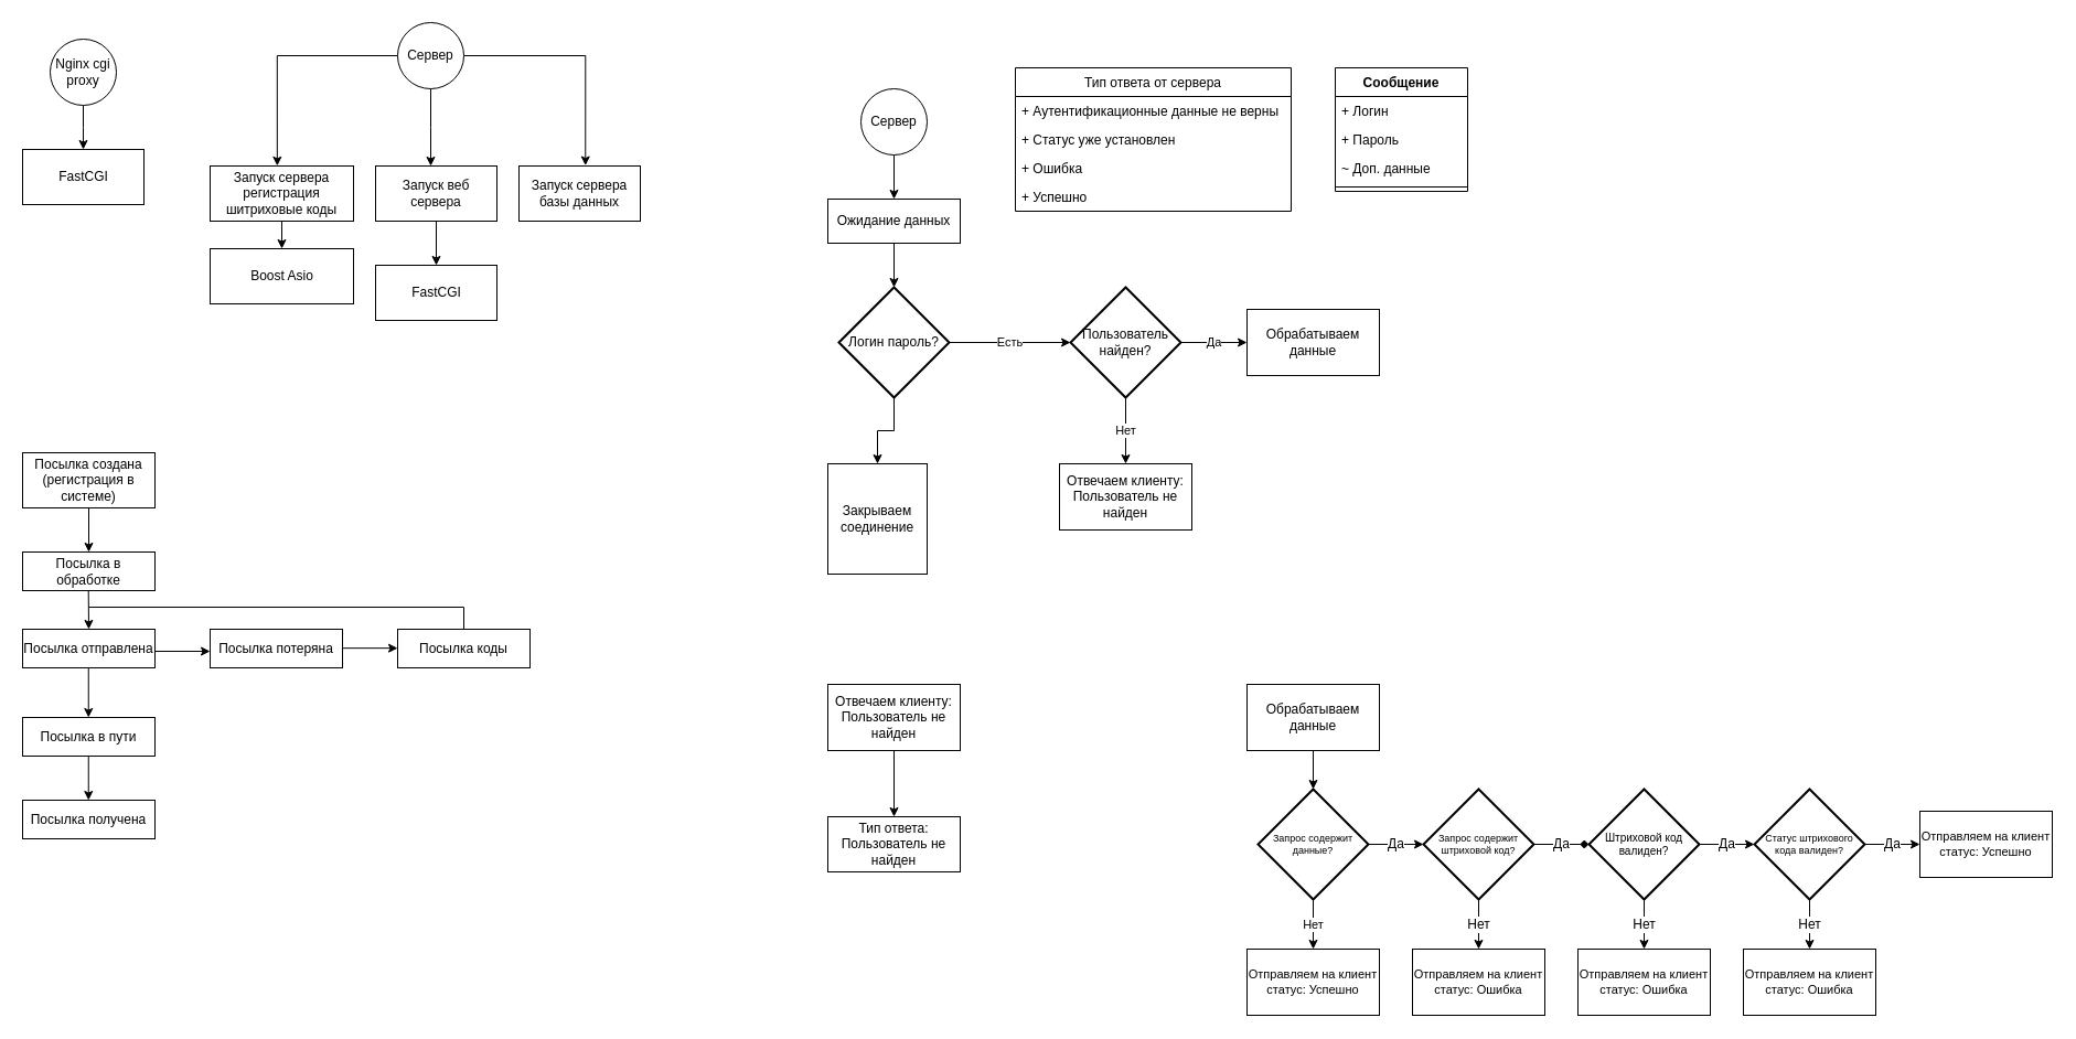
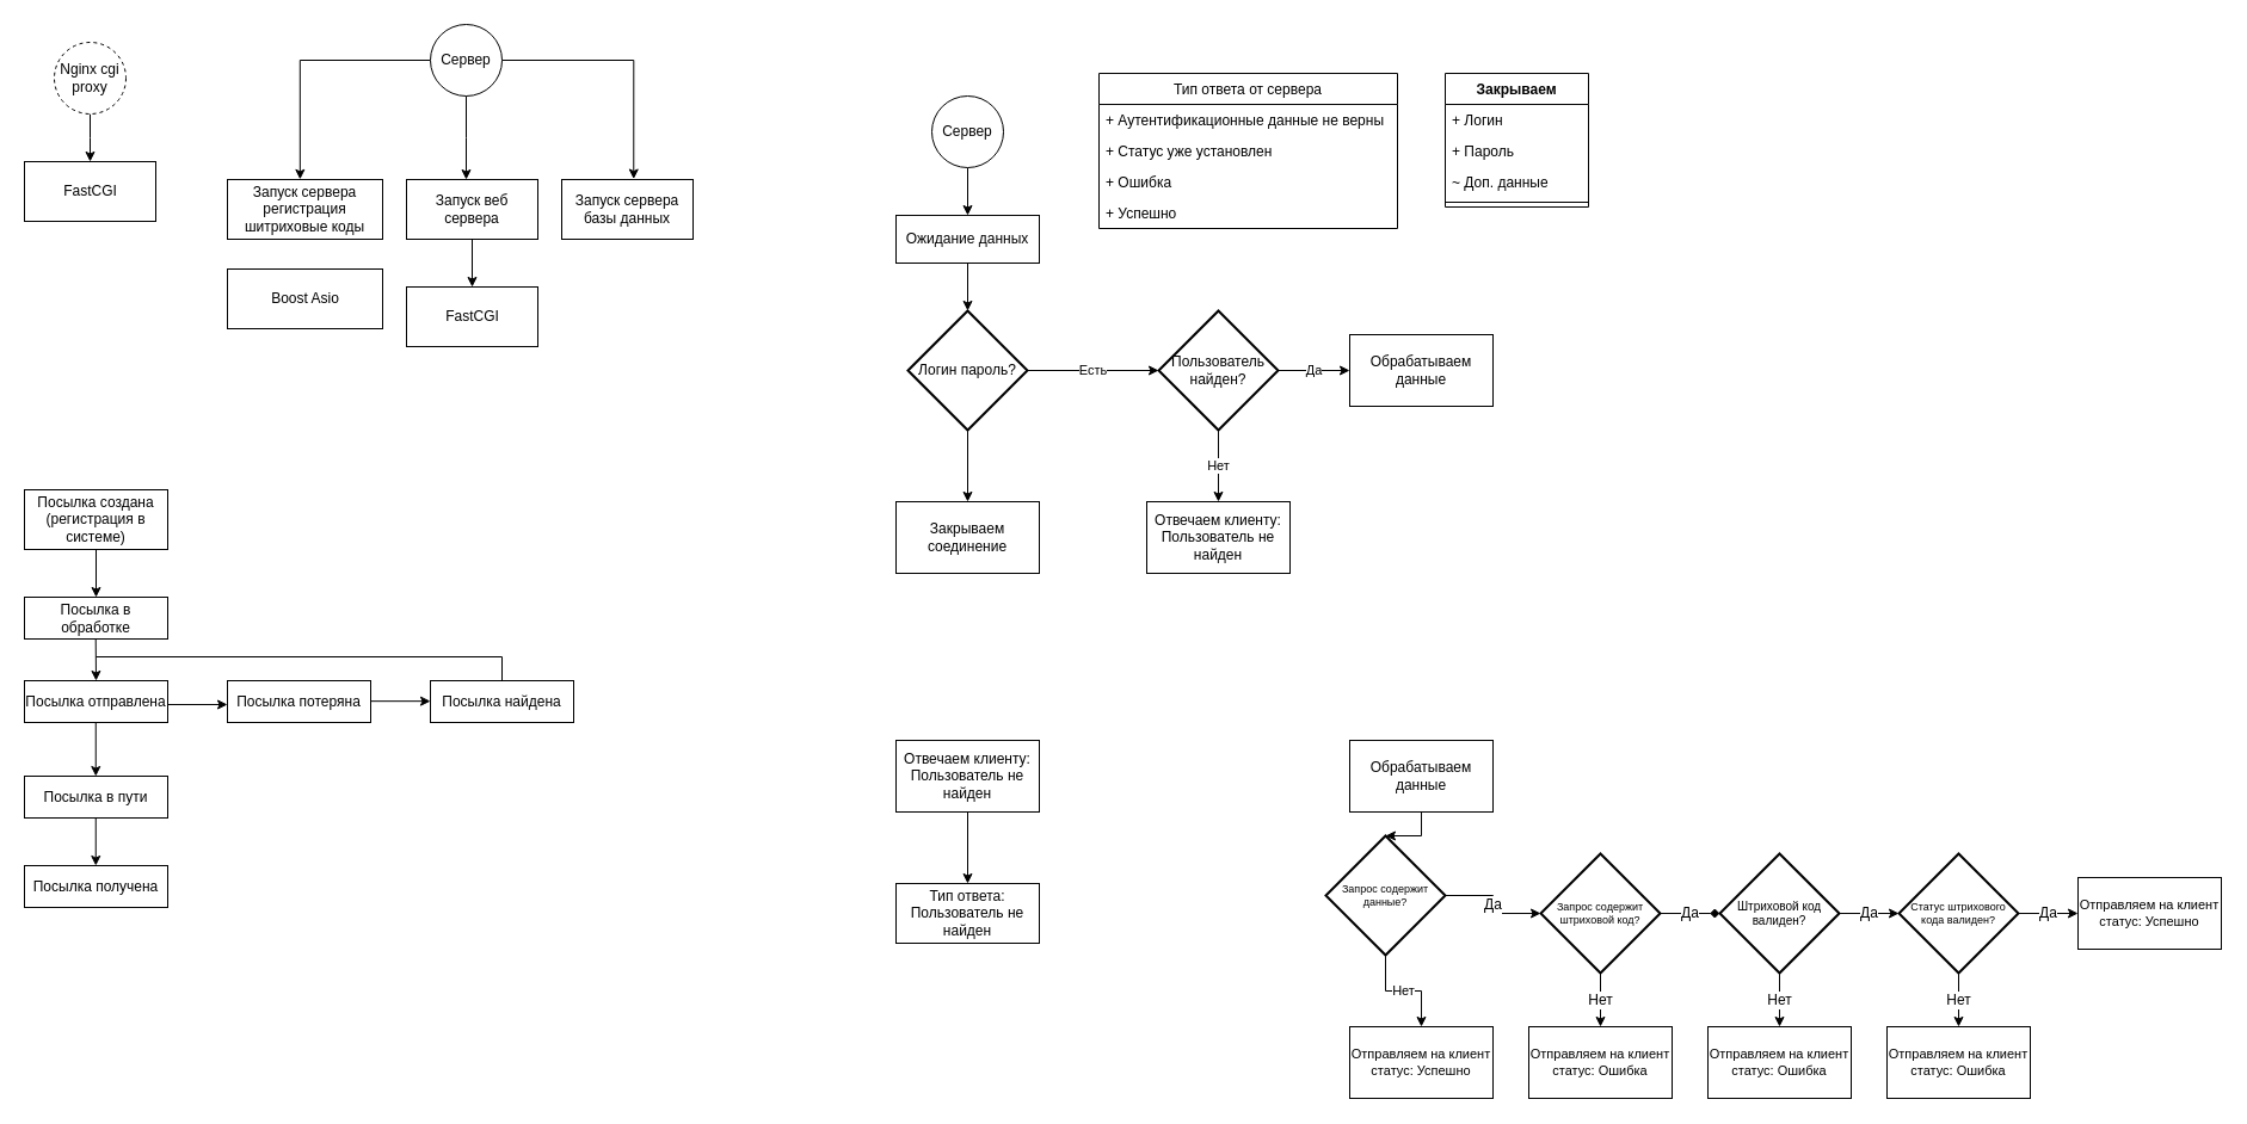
  <mxCell id="0" />
  <mxCell id="1" parent="0" />
  <mxCell id="2" value="" style="endArrow=classic;html=1;" edge="1" parent="1"><mxGeometry width="50" height="50" relative="1" as="geometry"><mxPoint x="810" y="140" as="sourcePoint" /><mxPoint x="810" y="180" as="targetPoint" /></mxGeometry></mxCell>
  <mxCell id="3" value="Сервер" style="ellipse;whiteSpace=wrap;html=1;aspect=fixed;" vertex="1" parent="1"><mxGeometry x="780" y="80" width="60" height="60" as="geometry" /></mxCell>
  <mxCell id="4" style="edgeStyle=orthogonalEdgeStyle;rounded=0;orthogonalLoop=1;jettySize=auto;html=1;entryX=0.5;entryY=0;entryDx=0;entryDy=0;entryPerimeter=0;" edge="1" parent="1" source="5" target="8"><mxGeometry relative="1" as="geometry" /></mxCell>
  <mxCell id="5" value="Ожидание данных" style="rounded=0;whiteSpace=wrap;html=1;" vertex="1" parent="1"><mxGeometry x="750" y="180" width="120" height="40" as="geometry" /></mxCell>
  <mxCell id="6" value="Есть" style="edgeStyle=orthogonalEdgeStyle;rounded=0;orthogonalLoop=1;jettySize=auto;html=1;" edge="1" parent="1" source="8"><mxGeometry relative="1" as="geometry"><mxPoint x="970" y="310" as="targetPoint" /></mxGeometry></mxCell>
  <mxCell id="7" style="edgeStyle=orthogonalEdgeStyle;rounded=0;orthogonalLoop=1;jettySize=auto;html=1;entryX=0.5;entryY=0;entryDx=0;entryDy=0;" edge="1" parent="1" source="8" target="13"><mxGeometry relative="1" as="geometry" /></mxCell>
  <mxCell id="8" value="Логин пароль?" style="strokeWidth=2;html=1;shape=mxgraph.flowchart.decision;whiteSpace=wrap;" vertex="1" parent="1"><mxGeometry x="760" y="260" width="100" height="100" as="geometry" /></mxCell>
  <mxCell id="9" value="Да" style="edgeStyle=orthogonalEdgeStyle;rounded=0;orthogonalLoop=1;jettySize=auto;html=1;entryX=0;entryY=0.5;entryDx=0;entryDy=0;" edge="1" parent="1" source="11" target="12"><mxGeometry relative="1" as="geometry" /></mxCell>
  <mxCell id="10" value="Нет" style="edgeStyle=orthogonalEdgeStyle;rounded=0;orthogonalLoop=1;jettySize=auto;html=1;entryX=0.5;entryY=0;entryDx=0;entryDy=0;" edge="1" parent="1" source="11" target="14"><mxGeometry relative="1" as="geometry" /></mxCell>
  <mxCell id="11" value="Пользователь найден?" style="strokeWidth=2;html=1;shape=mxgraph.flowchart.decision;whiteSpace=wrap;" vertex="1" parent="1"><mxGeometry x="970" y="260" width="100" height="100" as="geometry" /></mxCell>
  <mxCell id="12" value="Обрабатываем данные" style="rounded=0;whiteSpace=wrap;html=1;" vertex="1" parent="1"><mxGeometry x="1130" y="280" width="120" height="60" as="geometry" /></mxCell>
- <mxCell id="13" value="Закрываем соединение" style="rounded=0;whiteSpace=wrap;html=1;" vertex="1" parent="1"><mxGeometry x="750" y="420" width="90" height="100" as="geometry" /></mxCell>
+ <mxCell id="13" value="Закрываем соединение" style="rounded=0;whiteSpace=wrap;html=1;" vertex="1" parent="1"><mxGeometry x="750" y="420" width="120" height="60" as="geometry" /></mxCell>
  <mxCell id="14" value="Отвечаем клиенту: Пользователь не найден" style="rounded=0;whiteSpace=wrap;html=1;" vertex="1" parent="1"><mxGeometry x="960" y="420" width="120" height="60" as="geometry" /></mxCell>
  <mxCell id="15" style="edgeStyle=orthogonalEdgeStyle;rounded=0;orthogonalLoop=1;jettySize=auto;html=1;entryX=0.5;entryY=0;entryDx=0;entryDy=0;" edge="1" parent="1" source="21" target="22"><mxGeometry relative="1" as="geometry" /></mxCell>
- <mxCell id="16" value="Сообщение" style="swimlane;fontStyle=1;align=center;verticalAlign=top;childLayout=stackLayout;horizontal=1;startSize=26;horizontalStack=0;resizeParent=1;resizeParentMax=0;resizeLast=0;collapsible=1;marginBottom=0;" vertex="1" parent="1"><mxGeometry x="1210" y="61" width="120" height="112" as="geometry" /></mxCell>
+ <mxCell id="16" value="Закрываем" style="swimlane;fontStyle=1;align=center;verticalAlign=top;childLayout=stackLayout;horizontal=1;startSize=26;horizontalStack=0;resizeParent=1;resizeParentMax=0;resizeLast=0;collapsible=1;marginBottom=0;" vertex="1" parent="1"><mxGeometry x="1210" y="61" width="120" height="112" as="geometry" /></mxCell>
  <mxCell id="17" value="+ Логин" style="text;strokeColor=none;fillColor=none;align=left;verticalAlign=top;spacingLeft=4;spacingRight=4;overflow=hidden;rotatable=0;points=[[0,0.5],[1,0.5]];portConstraint=eastwest;" vertex="1" parent="16"><mxGeometry y="26" width="120" height="26" as="geometry" /></mxCell>
  <mxCell id="18" value="+ Пароль" style="text;strokeColor=none;fillColor=none;align=left;verticalAlign=top;spacingLeft=4;spacingRight=4;overflow=hidden;rotatable=0;points=[[0,0.5],[1,0.5]];portConstraint=eastwest;" vertex="1" parent="16"><mxGeometry y="52" width="120" height="26" as="geometry" /></mxCell>
  <mxCell id="19" value="~ Доп. данные" style="text;strokeColor=none;fillColor=none;align=left;verticalAlign=top;spacingLeft=4;spacingRight=4;overflow=hidden;rotatable=0;points=[[0,0.5],[1,0.5]];portConstraint=eastwest;" vertex="1" parent="16"><mxGeometry y="78" width="120" height="26" as="geometry" /></mxCell>
  <mxCell id="20" value="" style="line;strokeWidth=1;fillColor=none;align=left;verticalAlign=middle;spacingTop=-1;spacingLeft=3;spacingRight=3;rotatable=0;labelPosition=right;points=[];portConstraint=eastwest;" vertex="1" parent="16"><mxGeometry y="104" width="120" height="8" as="geometry" /></mxCell>
  <mxCell id="21" value="Отвечаем клиенту: Пользователь не найден" style="rounded=0;whiteSpace=wrap;html=1;" vertex="1" parent="1"><mxGeometry x="750" y="620" width="120" height="60" as="geometry" /></mxCell>
  <mxCell id="22" value="Тип ответа: Пользователь не найден" style="html=1;whiteSpace=wrap;" vertex="1" parent="1"><mxGeometry x="750" y="740" width="120" height="50" as="geometry" /></mxCell>
  <mxCell id="23" style="edgeStyle=orthogonalEdgeStyle;rounded=0;orthogonalLoop=1;jettySize=auto;html=1;entryX=0.468;entryY=-0.003;entryDx=0;entryDy=0;entryPerimeter=0;" edge="1" parent="1" source="26" target="28"><mxGeometry relative="1" as="geometry" /></mxCell>
  <mxCell id="24" style="edgeStyle=orthogonalEdgeStyle;rounded=0;orthogonalLoop=1;jettySize=auto;html=1;" edge="1" parent="1" source="26"><mxGeometry relative="1" as="geometry"><mxPoint x="390" y="150" as="targetPoint" /></mxGeometry></mxCell>
  <mxCell id="25" style="edgeStyle=orthogonalEdgeStyle;rounded=0;orthogonalLoop=1;jettySize=auto;html=1;entryX=0.548;entryY=-0.009;entryDx=0;entryDy=0;entryPerimeter=0;" edge="1" parent="1" source="26" target="31"><mxGeometry relative="1" as="geometry" /></mxCell>
  <mxCell id="26" value="Сервер" style="ellipse;whiteSpace=wrap;html=1;aspect=fixed;" vertex="1" parent="1"><mxGeometry x="360" y="20" width="60" height="60" as="geometry" /></mxCell>
- <mxCell id="27" style="edgeStyle=orthogonalEdgeStyle;rounded=0;orthogonalLoop=1;jettySize=auto;html=1;entryX=0.5;entryY=0;entryDx=0;entryDy=0;" edge="1" parent="1" source="28" target="32"><mxGeometry relative="1" as="geometry" /></mxCell>
  <mxCell id="28" value="Запуск сервера регистрация шитриховые коды" style="html=1;whiteSpace=wrap;" vertex="1" parent="1"><mxGeometry x="190" y="150" width="130" height="50" as="geometry" /></mxCell>
  <mxCell id="29" style="edgeStyle=orthogonalEdgeStyle;rounded=0;orthogonalLoop=1;jettySize=auto;html=1;entryX=0.5;entryY=0;entryDx=0;entryDy=0;" edge="1" parent="1" source="30" target="33"><mxGeometry relative="1" as="geometry" /></mxCell>
  <mxCell id="30" value="Запуск веб сервера" style="html=1;whiteSpace=wrap;" vertex="1" parent="1"><mxGeometry x="340" y="150" width="110" height="50" as="geometry" /></mxCell>
  <mxCell id="31" value="Запуск сервера базы данных" style="html=1;whiteSpace=wrap;" vertex="1" parent="1"><mxGeometry x="470" y="150" width="110" height="50" as="geometry" /></mxCell>
  <mxCell id="32" value="Boost Asio" style="html=1;" vertex="1" parent="1"><mxGeometry x="190" y="225" width="130" height="50" as="geometry" /></mxCell>
  <mxCell id="33" value="FastCGI" style="html=1;" vertex="1" parent="1"><mxGeometry x="340" y="240" width="110" height="50" as="geometry" /></mxCell>
  <mxCell id="34" style="edgeStyle=orthogonalEdgeStyle;rounded=0;orthogonalLoop=1;jettySize=auto;html=1;entryX=0.5;entryY=0;entryDx=0;entryDy=0;" edge="1" parent="1" source="35"><mxGeometry relative="1" as="geometry"><mxPoint x="75" y="135" as="targetPoint" /></mxGeometry></mxCell>
- <mxCell id="35" value="Nginx cgi proxy" style="ellipse;whiteSpace=wrap;html=1;aspect=fixed;" vertex="1" parent="1"><mxGeometry x="45" y="35" width="60" height="60" as="geometry" /></mxCell>
+ <mxCell id="35" value="Nginx cgi proxy" style="ellipse;whiteSpace=wrap;html=1;aspect=fixed;dashed=1;" vertex="1" parent="1"><mxGeometry x="45" y="35" width="60" height="60" as="geometry" /></mxCell>
  <mxCell id="36" value="FastCGI" style="html=1;" vertex="1" parent="1"><mxGeometry x="20" y="135" width="110" height="50" as="geometry" /></mxCell>
  <mxCell id="37" value="Посылка создана&lt;br&gt;(регистрация в системе)" style="rounded=0;whiteSpace=wrap;html=1;" vertex="1" parent="1"><mxGeometry x="20" y="410" width="120" height="50" as="geometry" /></mxCell>
  <mxCell id="38" value="" style="endArrow=classic;html=1;" edge="1" parent="1"><mxGeometry width="50" height="50" relative="1" as="geometry"><mxPoint x="80" y="460" as="sourcePoint" /><mxPoint x="80" y="500" as="targetPoint" /></mxGeometry></mxCell>
  <mxCell id="39" value="Посылка в пути" style="rounded=0;whiteSpace=wrap;html=1;" vertex="1" parent="1"><mxGeometry x="20" y="650" width="120" height="35" as="geometry" /></mxCell>
  <mxCell id="40" value="Посылка получена" style="rounded=0;whiteSpace=wrap;html=1;" vertex="1" parent="1"><mxGeometry x="20" y="725" width="120" height="35" as="geometry" /></mxCell>
  <mxCell id="41" value="Посылка отправлена" style="rounded=0;whiteSpace=wrap;html=1;" vertex="1" parent="1"><mxGeometry x="20" y="570" width="120" height="35" as="geometry" /></mxCell>
  <mxCell id="42" value="" style="endArrow=classic;html=1;entryX=0.498;entryY=0;entryDx=0;entryDy=0;entryPerimeter=0;" edge="1" parent="1" target="39"><mxGeometry width="50" height="50" relative="1" as="geometry"><mxPoint x="79.76" y="605" as="sourcePoint" /><mxPoint x="79.76" y="645" as="targetPoint" /></mxGeometry></mxCell>
  <mxCell id="43" value="" style="endArrow=classic;html=1;" edge="1" parent="1"><mxGeometry width="50" height="50" relative="1" as="geometry"><mxPoint x="79.76" y="685" as="sourcePoint" /><mxPoint x="79.76" y="725" as="targetPoint" /></mxGeometry></mxCell>
  <mxCell id="44" value="Посылка в обработке" style="rounded=0;whiteSpace=wrap;html=1;" vertex="1" parent="1"><mxGeometry x="20" y="500" width="120" height="35" as="geometry" /></mxCell>
  <mxCell id="45" value="" style="endArrow=classic;html=1;" edge="1" parent="1"><mxGeometry width="50" height="50" relative="1" as="geometry"><mxPoint x="79.71" y="535" as="sourcePoint" /><mxPoint x="80" y="570" as="targetPoint" /></mxGeometry></mxCell>
  <mxCell id="46" value="" style="endArrow=classic;html=1;" edge="1" parent="1"><mxGeometry width="50" height="50" relative="1" as="geometry"><mxPoint x="140" y="590" as="sourcePoint" /><mxPoint x="190" y="590" as="targetPoint" /></mxGeometry></mxCell>
  <mxCell id="47" value="Посылка потеряна" style="rounded=0;whiteSpace=wrap;html=1;" vertex="1" parent="1"><mxGeometry x="190" y="570" width="120" height="35" as="geometry" /></mxCell>
- <mxCell id="48" value="Посылка коды" style="rounded=0;whiteSpace=wrap;html=1;" vertex="1" parent="1"><mxGeometry x="360" y="570" width="120" height="35" as="geometry" /></mxCell>
+ <mxCell id="48" value="Посылка найдена" style="rounded=0;whiteSpace=wrap;html=1;" vertex="1" parent="1"><mxGeometry x="360" y="570" width="120" height="35" as="geometry" /></mxCell>
  <mxCell id="49" value="" style="endArrow=classic;html=1;" edge="1" parent="1"><mxGeometry width="50" height="50" relative="1" as="geometry"><mxPoint x="310" y="587.16" as="sourcePoint" /><mxPoint x="360" y="587.16" as="targetPoint" /></mxGeometry></mxCell>
  <mxCell id="50" value="" style="endArrow=none;html=1;" edge="1" parent="1"><mxGeometry width="50" height="50" relative="1" as="geometry"><mxPoint x="420" y="570" as="sourcePoint" /><mxPoint x="420" y="550" as="targetPoint" /></mxGeometry></mxCell>
  <mxCell id="51" value="" style="endArrow=none;html=1;" edge="1" parent="1"><mxGeometry width="50" height="50" relative="1" as="geometry"><mxPoint x="420" y="550" as="sourcePoint" /><mxPoint x="80" y="550" as="targetPoint" /></mxGeometry></mxCell>
  <mxCell id="52" style="edgeStyle=orthogonalEdgeStyle;rounded=0;orthogonalLoop=1;jettySize=auto;html=1;entryX=0.5;entryY=0;entryDx=0;entryDy=0;entryPerimeter=0;fontSize=9;" edge="1" parent="1" source="53" target="61"><mxGeometry relative="1" as="geometry" /></mxCell>
  <mxCell id="53" value="Обрабатываем данные" style="rounded=0;whiteSpace=wrap;html=1;" vertex="1" parent="1"><mxGeometry x="1130" y="620" width="120" height="60" as="geometry" /></mxCell>
  <mxCell id="54" value="Тип ответа от сервера" style="swimlane;fontStyle=0;childLayout=stackLayout;horizontal=1;startSize=26;fillColor=none;horizontalStack=0;resizeParent=1;resizeParentMax=0;resizeLast=0;collapsible=1;marginBottom=0;" vertex="1" parent="1"><mxGeometry x="920" y="61" width="250" height="130" as="geometry" /></mxCell>
  <mxCell id="55" value="+ Аутентификационные данные не верны" style="text;strokeColor=none;fillColor=none;align=left;verticalAlign=top;spacingLeft=4;spacingRight=4;overflow=hidden;rotatable=0;points=[[0,0.5],[1,0.5]];portConstraint=eastwest;" vertex="1" parent="54"><mxGeometry y="26" width="250" height="26" as="geometry" /></mxCell>
  <mxCell id="56" value="+ Статус уже установлен" style="text;strokeColor=none;fillColor=none;align=left;verticalAlign=top;spacingLeft=4;spacingRight=4;overflow=hidden;rotatable=0;points=[[0,0.5],[1,0.5]];portConstraint=eastwest;" vertex="1" parent="54"><mxGeometry y="52" width="250" height="26" as="geometry" /></mxCell>
  <mxCell id="57" value="+ Ошибка" style="text;strokeColor=none;fillColor=none;align=left;verticalAlign=top;spacingLeft=4;spacingRight=4;overflow=hidden;rotatable=0;points=[[0,0.5],[1,0.5]];portConstraint=eastwest;" vertex="1" parent="54"><mxGeometry y="78" width="250" height="26" as="geometry" /></mxCell>
  <mxCell id="58" value="+ Успешно" style="text;strokeColor=none;fillColor=none;align=left;verticalAlign=top;spacingLeft=4;spacingRight=4;overflow=hidden;rotatable=0;points=[[0,0.5],[1,0.5]];portConstraint=eastwest;" vertex="1" parent="54"><mxGeometry y="104" width="250" height="26" as="geometry" /></mxCell>
  <mxCell id="59" value="Нет" style="edgeStyle=orthogonalEdgeStyle;rounded=0;orthogonalLoop=1;jettySize=auto;html=1;entryX=0.5;entryY=0;entryDx=0;entryDy=0;fontSize=11;" edge="1" parent="1" source="61" target="62"><mxGeometry relative="1" as="geometry" /></mxCell>
  <mxCell id="60" value="Да" style="edgeStyle=orthogonalEdgeStyle;rounded=0;orthogonalLoop=1;jettySize=auto;html=1;entryX=0;entryY=0.5;entryDx=0;entryDy=0;entryPerimeter=0;fontSize=12;" edge="1" parent="1" source="61" target="65"><mxGeometry relative="1" as="geometry" /></mxCell>
- <mxCell id="61" value="Запрос содержит данные?" style="strokeWidth=2;html=1;shape=mxgraph.flowchart.decision;whiteSpace=wrap;fontSize=9;" vertex="1" parent="1"><mxGeometry x="1140" y="715" width="100" height="100" as="geometry" /></mxCell>
+ <mxCell id="61" value="Запрос содержит данные?" style="strokeWidth=2;html=1;shape=mxgraph.flowchart.decision;whiteSpace=wrap;fontSize=9;" vertex="1" parent="1"><mxGeometry x="1110" y="700" width="100" height="100" as="geometry" /></mxCell>
  <mxCell id="62" value="Отправляем на клиент статус: Успешно" style="rounded=0;whiteSpace=wrap;html=1;fontSize=11;" vertex="1" parent="1"><mxGeometry x="1130" y="860" width="120" height="60" as="geometry" /></mxCell>
  <mxCell id="63" value="Нет" style="edgeStyle=orthogonalEdgeStyle;rounded=0;orthogonalLoop=1;jettySize=auto;html=1;entryX=0.5;entryY=0;entryDx=0;entryDy=0;fontSize=12;" edge="1" parent="1" source="65" target="66"><mxGeometry relative="1" as="geometry" /></mxCell>
  <mxCell id="64" value="Да" style="edgeStyle=orthogonalEdgeStyle;rounded=0;orthogonalLoop=1;jettySize=auto;html=1;entryX=0;entryY=0.5;entryDx=0;entryDy=0;entryPerimeter=0;fontSize=12;endArrow=diamond;" edge="1" parent="1" source="65" target="69"><mxGeometry relative="1" as="geometry" /></mxCell>
  <mxCell id="65" value="Запрос содержит штриховой код?" style="strokeWidth=2;html=1;shape=mxgraph.flowchart.decision;whiteSpace=wrap;fontSize=9;" vertex="1" parent="1"><mxGeometry x="1290" y="715" width="100" height="100" as="geometry" /></mxCell>
  <mxCell id="66" value="Отправляем на клиент статус: Ошибка" style="rounded=0;whiteSpace=wrap;html=1;fontSize=11;" vertex="1" parent="1"><mxGeometry x="1280" y="860" width="120" height="60" as="geometry" /></mxCell>
  <mxCell id="67" value="Нет" style="edgeStyle=orthogonalEdgeStyle;rounded=0;orthogonalLoop=1;jettySize=auto;html=1;entryX=0.5;entryY=0;entryDx=0;entryDy=0;fontSize=12;" edge="1" parent="1" source="69" target="70"><mxGeometry relative="1" as="geometry" /></mxCell>
  <mxCell id="68" value="Да" style="edgeStyle=orthogonalEdgeStyle;rounded=0;orthogonalLoop=1;jettySize=auto;html=1;entryX=0;entryY=0.5;entryDx=0;entryDy=0;entryPerimeter=0;fontSize=12;" edge="1" parent="1" source="69" target="73"><mxGeometry relative="1" as="geometry" /></mxCell>
  <mxCell id="69" value="Штриховой код валиден?" style="strokeWidth=2;html=1;shape=mxgraph.flowchart.decision;whiteSpace=wrap;fontSize=10;" vertex="1" parent="1"><mxGeometry x="1440" y="715" width="100" height="100" as="geometry" /></mxCell>
  <mxCell id="70" value="Отправляем на клиент статус: Ошибка" style="rounded=0;whiteSpace=wrap;html=1;fontSize=11;" vertex="1" parent="1"><mxGeometry x="1430" y="860" width="120" height="60" as="geometry" /></mxCell>
  <mxCell id="71" value="Нет" style="edgeStyle=orthogonalEdgeStyle;rounded=0;orthogonalLoop=1;jettySize=auto;html=1;entryX=0.5;entryY=0;entryDx=0;entryDy=0;fontSize=12;" edge="1" parent="1" source="73" target="74"><mxGeometry relative="1" as="geometry" /></mxCell>
  <mxCell id="72" value="Да" style="edgeStyle=orthogonalEdgeStyle;rounded=0;orthogonalLoop=1;jettySize=auto;html=1;entryX=0;entryY=0.5;entryDx=0;entryDy=0;entryPerimeter=0;fontSize=12;" edge="1" parent="1" source="73"><mxGeometry relative="1" as="geometry"><mxPoint x="1740" y="765" as="targetPoint" /></mxGeometry></mxCell>
  <mxCell id="73" value="Статус штрихового кода валиден?" style="strokeWidth=2;html=1;shape=mxgraph.flowchart.decision;whiteSpace=wrap;fontSize=9;" vertex="1" parent="1"><mxGeometry x="1590" y="715" width="100" height="100" as="geometry" /></mxCell>
  <mxCell id="74" value="Отправляем на клиент статус: Ошибка" style="rounded=0;whiteSpace=wrap;html=1;fontSize=11;" vertex="1" parent="1"><mxGeometry x="1580" y="860" width="120" height="60" as="geometry" /></mxCell>
  <mxCell id="75" value="Отправляем на клиент статус: Успешно" style="rounded=0;whiteSpace=wrap;html=1;fontSize=11;" vertex="1" parent="1"><mxGeometry x="1740" y="735" width="120" height="60" as="geometry" /></mxCell>
